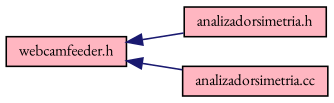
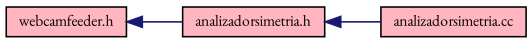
  digraph {
    fontname="EB Garamond"
    rankdir=LR
    node [color=black fillcolor=lightpink fontname="EB Garamond" fontsize=10 shape=record style=filled]
    edge [color=midnightblue dir=back fontname="EB Garamond" fontsize=10 labelfontname=Helvetica labelfontsize=10 style=solid]
    n1 [fontcolor=black height=0.2 label="webcamfeeder.h" width=0.4]
    n2 [height=0.2 label="analizadorsimetria.h" width=0.4]
    n3 [height=0.2 label="analizadorsimetria.cc" width=0.4]
    n1 -> n2
-   n1 -> n3
+   n2 -> n3
  }
